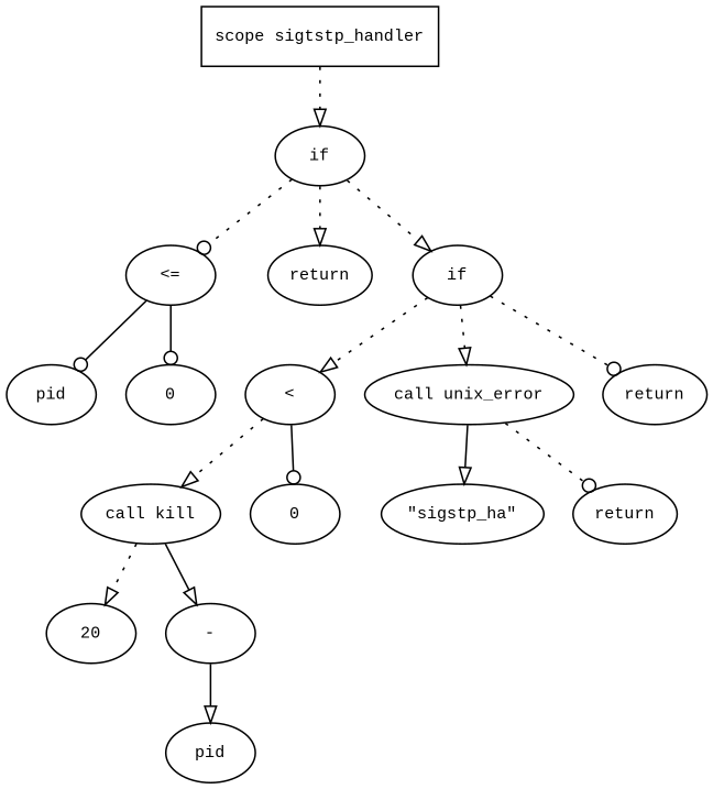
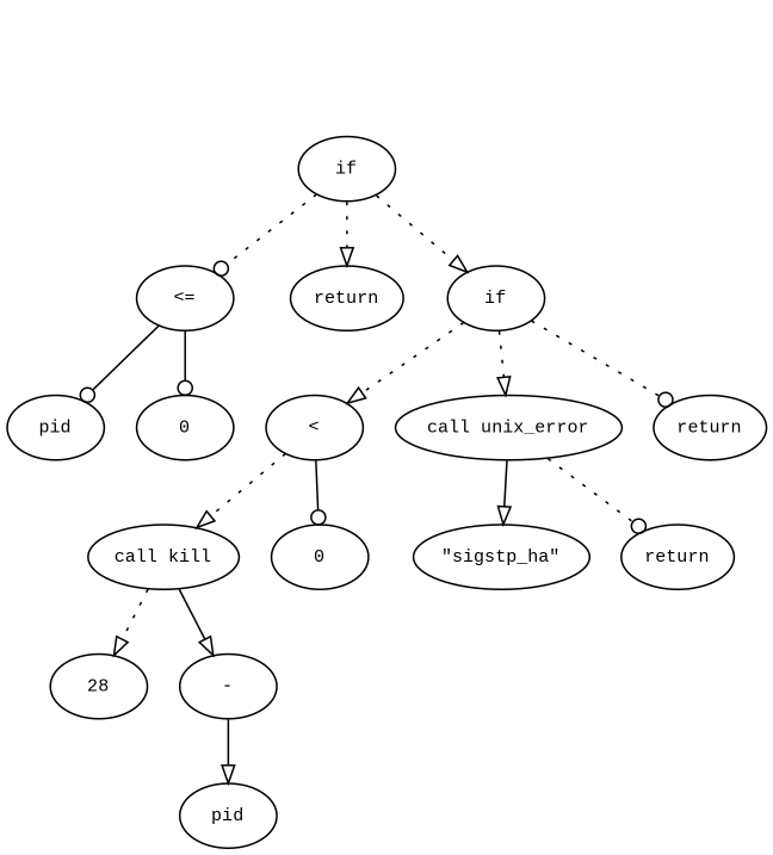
  digraph {
    fontname="Liberation Mono"
    fontsize=10
    node [fontname="Liberation Mono" fontsize=10 shape=ellipse]
    edge [arrowhead=onormal fontname="Liberation Mono" fontsize=10 style=dotted]
-   n1 [label="scope sigtstp_handler" shape=box]
    n2 [label=if]
    n3 [label="<="]
    n4 [label=return]
    n5 [label=if]
    n6 [label=pid]
    n7 [label=0]
    n8 [label="<"]
    n9 [label="call unix_error"]
    n10 [label=return]
    n11 [label="call kill"]
    n12 [label=0]
    n13 [label="\"sigstp_ha\""]
    n14 [label=return]
-   n15 [label=20]
+   n15 [label=28]
    n16 [label="-"]
    n17 [label=pid]
-   n1 -> n2
    n2 -> n3 [arrowhead=odot]
    n2 -> n4
    n2 -> n5
    n3 -> n6 [arrowhead=odot style=""]
    n3 -> n7 [arrowhead=odot style=""]
    n5 -> n8
    n5 -> n9
    n5 -> n10 [arrowhead=odot]
    n8 -> n11
    n8 -> n12 [arrowhead=odot style=""]
    n9 -> n13 [style=""]
    n9 -> n14 [arrowhead=odot]
    n11 -> n15
    n11 -> n16 [style=""]
    n16 -> n17 [style=""]
  }
